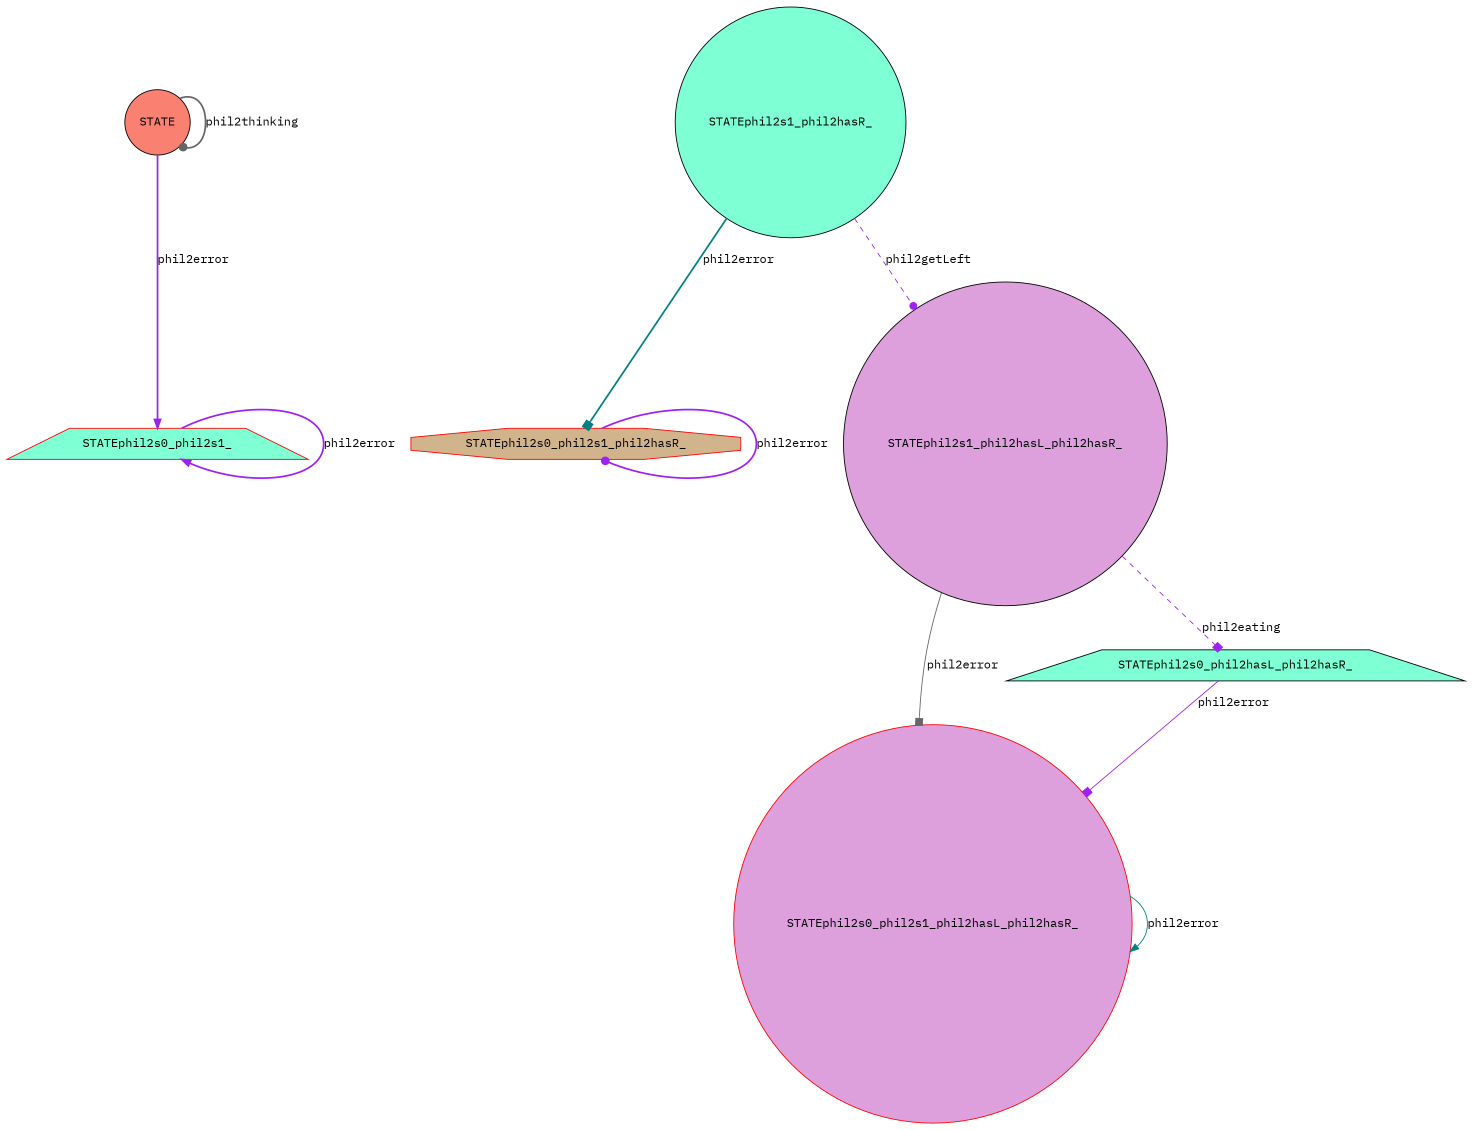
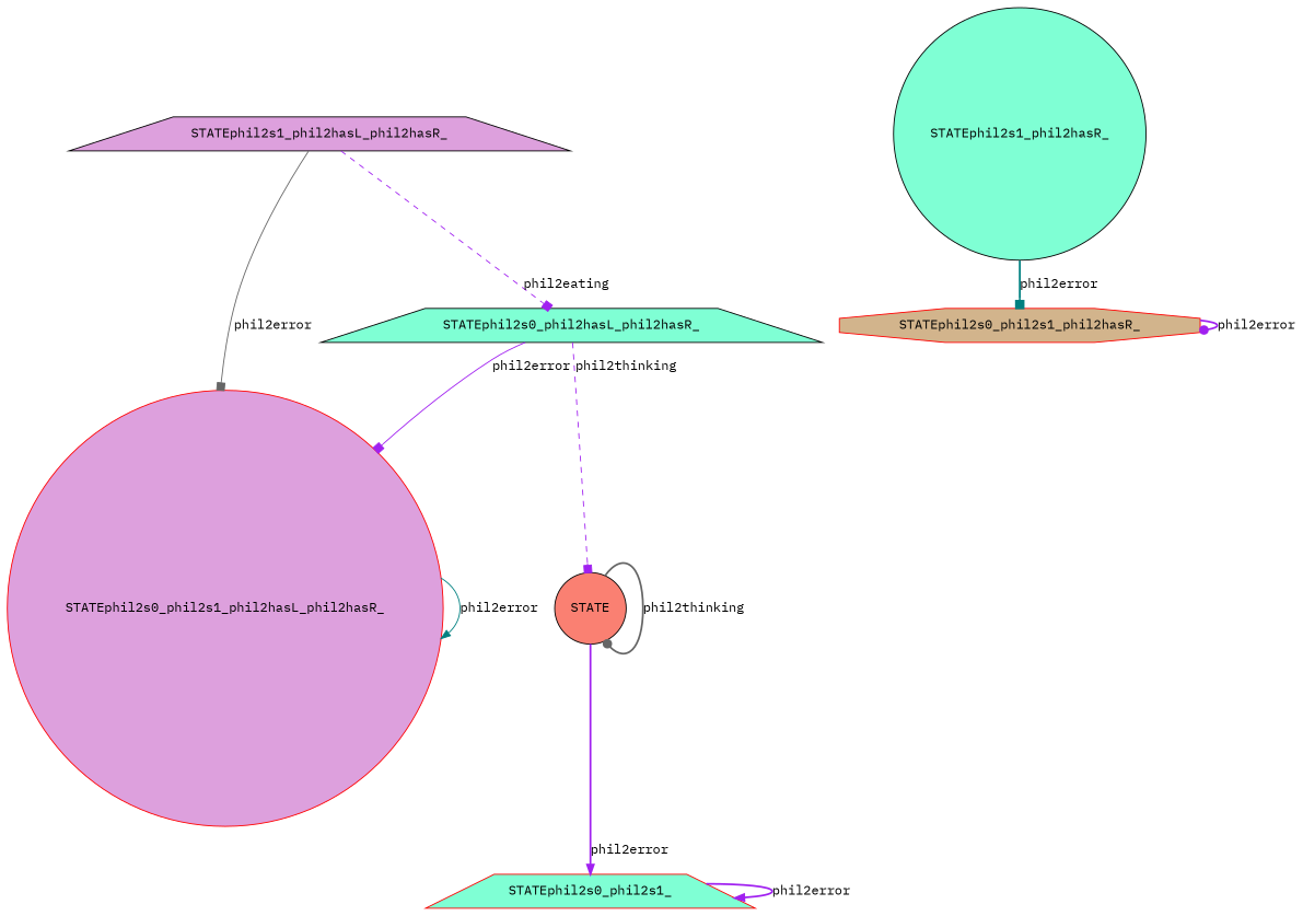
  digraph {
    fontname="IBM Plex Mono"
    node [fillcolor=aquamarine fontname="IBM Plex Mono" shape=circle style=filled]
    edge [arrowhead=box color=purple fontname="IBM Plex Mono" style=bold]
    STATE [fillcolor=salmon]
    STATEphil2s0_phil2s1_ [color=red shape=trapezium]
    STATEphil2s1_phil2hasR_
    STATEphil2s0_phil2s1_phil2hasR_ [color=red fillcolor=tan shape=octagon]
-   STATEphil2s1_phil2hasL_phil2hasR_ [fillcolor=plum]
+   STATEphil2s1_phil2hasL_phil2hasR_ [fillcolor=plum shape=trapezium]
    STATEphil2s0_phil2s1_phil2hasL_phil2hasR_ [color=red fillcolor=plum]
    STATEphil2s0_phil2hasL_phil2hasR_ [shape=trapezium]
    STATE -> STATE [arrowhead=dot color=gray40 label=phil2thinking]
    STATE -> STATEphil2s0_phil2s1_ [arrowhead=normal label=phil2error]
    STATEphil2s0_phil2s1_ -> STATEphil2s0_phil2s1_ [arrowhead=normal label=phil2error]
    STATEphil2s1_phil2hasR_ -> STATEphil2s0_phil2s1_phil2hasR_ [color=teal label=phil2error]
-   STATEphil2s1_phil2hasR_ -> STATEphil2s1_phil2hasL_phil2hasR_ [arrowhead=dot label=phil2getLeft style=dashed]
    STATEphil2s0_phil2s1_phil2hasR_ -> STATEphil2s0_phil2s1_phil2hasR_ [arrowhead=dot label=phil2error]
    STATEphil2s1_phil2hasL_phil2hasR_ -> STATEphil2s0_phil2s1_phil2hasL_phil2hasR_ [color=gray40 label=phil2error style=solid]
    STATEphil2s1_phil2hasL_phil2hasR_ -> STATEphil2s0_phil2hasL_phil2hasR_ [label=phil2eating style=dashed]
    STATEphil2s0_phil2s1_phil2hasL_phil2hasR_ -> STATEphil2s0_phil2s1_phil2hasL_phil2hasR_ [arrowhead=normal color=teal label=phil2error style=solid]
+   STATEphil2s0_phil2hasL_phil2hasR_ -> STATE [label=phil2thinking style=dashed]
    STATEphil2s0_phil2hasL_phil2hasR_ -> STATEphil2s0_phil2s1_phil2hasL_phil2hasR_ [label=phil2error style=solid]
  }
